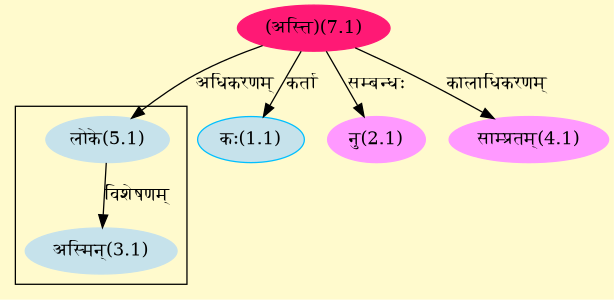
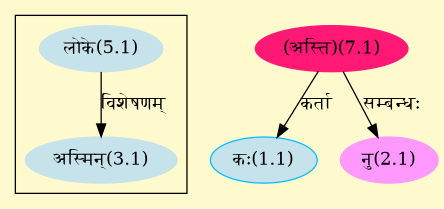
  digraph {
    bgcolor=lemonchiffon1
    compound=true
    rankdir=BT
    node [color="#C6E2EB" style=filled]
    edge [dir=back]
    n1 [label="अस्मिन्(3.1)"]
    n2 [label="लोके(5.1)"]
    n3 [color="#FF1975" label="(अस्ति)(7.1)"]
    n4 [color="#00BFFF" fillcolor="#C6E2EB" label="कः(1.1)"]
    n5 [color="#FF99FF" label="नु(2.1)"]
-   n6 [color="#FF99FF" label="साम्प्रतम्(4.1)"]
    subgraph cluster_1 {
      n1
      n2
    }
    n1 -> n2 [label="विशेषणम्"]
-   n2 -> n3 [label="अधिकरणम्"]
    n4 -> n3 [label="कर्ता"]
    n5 -> n3 [label="सम्बन्धः"]
-   n6 -> n3 [label="कालाधिकरणम्"]
  }
